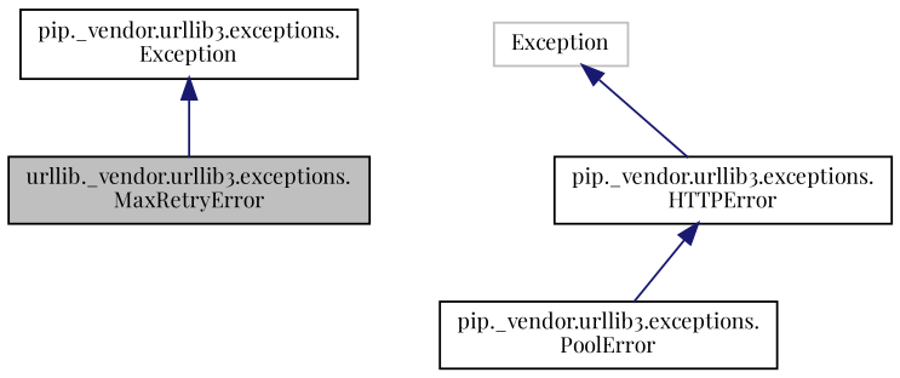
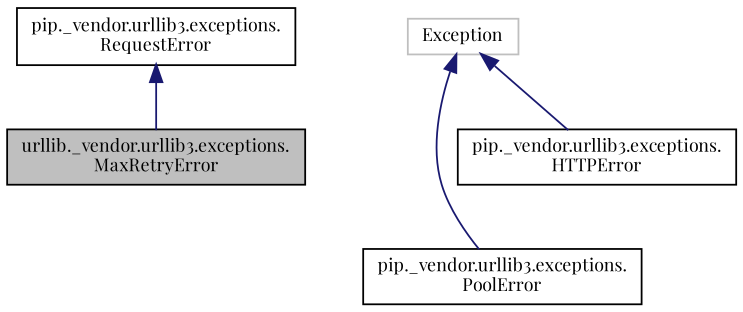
  digraph {
    fontname="Playfair Display"
    node [color=black fillcolor=white fontname="Playfair Display" fontsize=10 shape=record style=filled]
    edge [color=midnightblue dir=back fontname="Playfair Display" fontsize=10 labelfontname=Helvetica labelfontsize=10 style=solid]
    n1 [fillcolor=grey75 fontcolor=black height=0.2 label="urllib._vendor.urllib3.exceptions.\lMaxRetryError" width=0.4]
-   n2 [height=0.2 label="pip._vendor.urllib3.exceptions.\lException" width=0.4]
+   n2 [height=0.2 label="pip._vendor.urllib3.exceptions.\lRequestError" width=0.4]
    n3 [height=0.2 label="pip._vendor.urllib3.exceptions.\lPoolError" width=0.4]
    n4 [height=0.2 label="pip._vendor.urllib3.exceptions.\lHTTPError" width=0.4]
    n5 [color=grey75 height=0.2 label=Exception width=0.4]
    n2 -> n1
-   n4 -> n3
+   n5 -> n3
    n5 -> n4
  }
